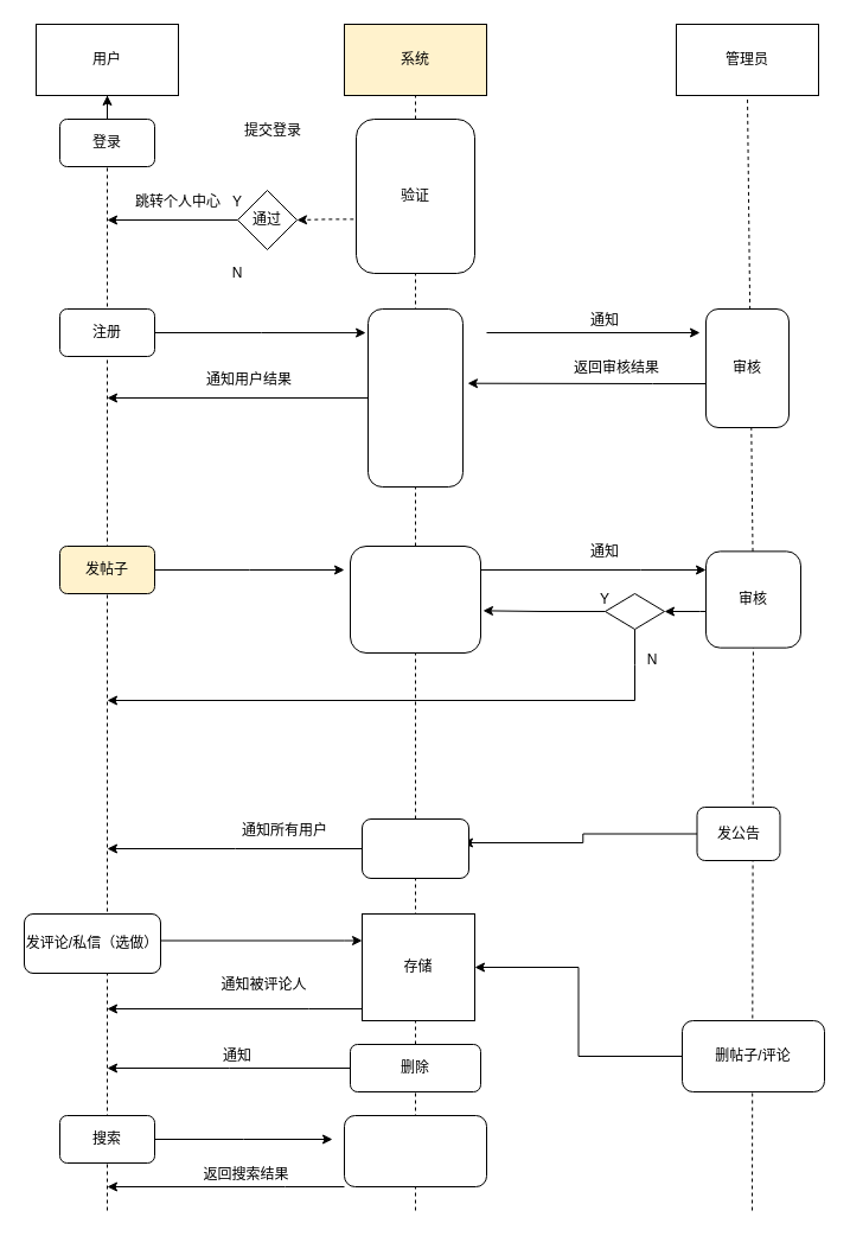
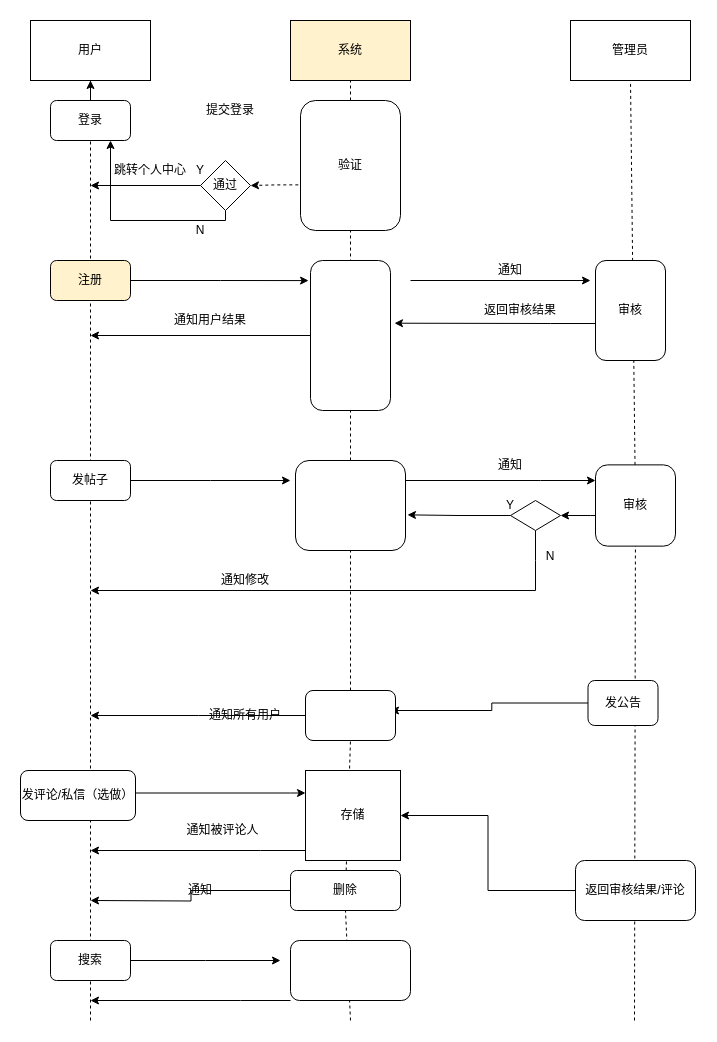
  <mxCell id="0" />
  <mxCell id="1" parent="0" />
  <mxCell id="2" value="用户" style="rounded=0;whiteSpace=wrap;html=1;" vertex="1" parent="1"><mxGeometry x="30" y="20" width="120" height="60" as="geometry" /></mxCell>
  <mxCell id="3" value="管理员" style="rounded=0;whiteSpace=wrap;html=1;" vertex="1" parent="1"><mxGeometry x="570" y="20" width="120" height="60" as="geometry" /></mxCell>
  <mxCell id="4" value="系统" style="rounded=0;whiteSpace=wrap;html=1;fillColor=#fff2cc;" vertex="1" parent="1"><mxGeometry x="290" y="20" width="120" height="60" as="geometry" /></mxCell>
  <mxCell id="5" value="" style="endArrow=none;dashed=1;html=1;startArrow=none;" edge="1" parent="1" source="9"><mxGeometry width="50" height="50" relative="1" as="geometry"><mxPoint x="90" y="781.667" as="sourcePoint" /><mxPoint x="90" y="80" as="targetPoint" /></mxGeometry></mxCell>
  <mxCell id="6" value="" style="endArrow=none;dashed=1;html=1;entryX=0.5;entryY=1;entryDx=0;entryDy=0;startArrow=none;" edge="1" parent="1" source="33" target="4"><mxGeometry width="50" height="50" relative="1" as="geometry"><mxPoint x="350" y="770" as="sourcePoint" /><mxPoint x="350" y="80" as="targetPoint" /></mxGeometry></mxCell>
  <mxCell id="7" value="" style="endArrow=none;dashed=1;html=1;startArrow=none;" edge="1" parent="1" source="36"><mxGeometry width="50" height="50" relative="1" as="geometry"><mxPoint x="630" y="770" as="sourcePoint" /><mxPoint x="630" y="80" as="targetPoint" /></mxGeometry></mxCell>
  <mxCell id="8" style="edgeStyle=orthogonalEdgeStyle;rounded=0;orthogonalLoop=1;jettySize=auto;html=1;" edge="1" parent="1" source="9" target="2"><mxGeometry relative="1" as="geometry" /></mxCell>
  <mxCell id="9" value="登录" style="rounded=1;whiteSpace=wrap;html=1;" vertex="1" parent="1"><mxGeometry x="50" y="100" width="80" height="40" as="geometry" /></mxCell>
  <mxCell id="10" value="" style="endArrow=none;dashed=1;html=1;" edge="1" parent="1" target="9"><mxGeometry width="50" height="50" relative="1" as="geometry"><mxPoint x="90" y="1020" as="sourcePoint" /><mxPoint x="90" y="80" as="targetPoint" /></mxGeometry></mxCell>
  <mxCell id="11" style="edgeStyle=orthogonalEdgeStyle;rounded=0;orthogonalLoop=1;jettySize=auto;html=1;entryX=1;entryY=0.5;entryDx=0;entryDy=0;exitX=-0.022;exitY=0.649;exitDx=0;exitDy=0;exitPerimeter=0;dashed=1;" edge="1" parent="1" source="12" target="16"><mxGeometry relative="1" as="geometry" /></mxCell>
  <mxCell id="12" value="验证" style="rounded=1;whiteSpace=wrap;html=1;" vertex="1" parent="1"><mxGeometry x="300" y="100" width="100" height="130" as="geometry" /></mxCell>
  <mxCell id="13" value="提交登录" style="text;html=1;strokeColor=none;fillColor=none;align=center;verticalAlign=middle;whiteSpace=wrap;rounded=0;" vertex="1" parent="1"><mxGeometry x="200" y="100" width="60" height="20" as="geometry" /></mxCell>
  <mxCell id="14" style="edgeStyle=orthogonalEdgeStyle;rounded=0;orthogonalLoop=1;jettySize=auto;html=1;" edge="1" parent="1" source="16"><mxGeometry relative="1" as="geometry"><mxPoint x="90" y="185" as="targetPoint" /></mxGeometry></mxCell>
+ <mxCell id="15" style="edgeStyle=orthogonalEdgeStyle;rounded=0;orthogonalLoop=1;jettySize=auto;html=1;entryX=0.75;entryY=1;entryDx=0;entryDy=0;" edge="1" parent="1" source="16" target="9"><mxGeometry relative="1" as="geometry"><mxPoint x="90" y="220" as="targetPoint" /><Array as="points"><mxPoint x="225" y="220" /><mxPoint x="110" y="220" /></Array></mxGeometry></mxCell>
  <mxCell id="16" value="通过" style="rhombus;whiteSpace=wrap;html=1;" vertex="1" parent="1"><mxGeometry x="200" y="160" width="50" height="50" as="geometry" /></mxCell>
  <mxCell id="17" value="跳转个人中心" style="text;html=1;strokeColor=none;fillColor=none;align=center;verticalAlign=middle;whiteSpace=wrap;rounded=0;" vertex="1" parent="1"><mxGeometry x="110" y="160" width="80" height="20" as="geometry" /></mxCell>
  <mxCell id="18" value="Y" style="text;html=1;strokeColor=none;fillColor=none;align=center;verticalAlign=middle;whiteSpace=wrap;rounded=0;" vertex="1" parent="1"><mxGeometry x="180" y="160" width="40" height="20" as="geometry" /></mxCell>
  <mxCell id="19" value="N" style="text;html=1;strokeColor=none;fillColor=none;align=center;verticalAlign=middle;whiteSpace=wrap;rounded=0;" vertex="1" parent="1"><mxGeometry x="180" y="220" width="40" height="20" as="geometry" /></mxCell>
  <mxCell id="20" style="edgeStyle=orthogonalEdgeStyle;rounded=0;orthogonalLoop=1;jettySize=auto;html=1;entryX=-0.024;entryY=0.134;entryDx=0;entryDy=0;entryPerimeter=0;" edge="1" parent="1" source="21" target="24"><mxGeometry relative="1" as="geometry" /></mxCell>
- <mxCell id="21" value="注册" style="rounded=1;whiteSpace=wrap;html=1;" vertex="1" parent="1"><mxGeometry x="50" y="260" width="80" height="40" as="geometry" /></mxCell>
+ <mxCell id="21" value="注册" style="rounded=1;whiteSpace=wrap;html=1;fillColor=#fff2cc;" vertex="1" parent="1"><mxGeometry x="50" y="260" width="80" height="40" as="geometry" /></mxCell>
  <mxCell id="22" style="edgeStyle=orthogonalEdgeStyle;rounded=0;orthogonalLoop=1;jettySize=auto;html=1;" edge="1" parent="1"><mxGeometry relative="1" as="geometry"><mxPoint x="590" y="280" as="targetPoint" /><mxPoint x="410" y="280" as="sourcePoint" /></mxGeometry></mxCell>
  <mxCell id="23" style="edgeStyle=orthogonalEdgeStyle;rounded=0;orthogonalLoop=1;jettySize=auto;html=1;" edge="1" parent="1" source="24"><mxGeometry relative="1" as="geometry"><mxPoint x="90" y="335" as="targetPoint" /></mxGeometry></mxCell>
  <mxCell id="24" value="" style="rounded=1;whiteSpace=wrap;html=1;" vertex="1" parent="1"><mxGeometry x="310" y="260" width="80" height="150" as="geometry" /></mxCell>
  <mxCell id="25" value="通知" style="text;html=1;strokeColor=none;fillColor=none;align=center;verticalAlign=middle;whiteSpace=wrap;rounded=0;" vertex="1" parent="1"><mxGeometry x="490" y="260" width="40" height="20" as="geometry" /></mxCell>
  <mxCell id="26" style="edgeStyle=orthogonalEdgeStyle;rounded=0;orthogonalLoop=1;jettySize=auto;html=1;entryX=1.05;entryY=0.418;entryDx=0;entryDy=0;entryPerimeter=0;" edge="1" parent="1" source="27" target="24"><mxGeometry relative="1" as="geometry"><Array as="points"><mxPoint x="550" y="323" /><mxPoint x="550" y="323" /></Array></mxGeometry></mxCell>
  <mxCell id="27" value="审核" style="rounded=1;whiteSpace=wrap;html=1;" vertex="1" parent="1"><mxGeometry x="595" y="260" width="70" height="100" as="geometry" /></mxCell>
  <mxCell id="28" value="返回审核结果" style="text;html=1;strokeColor=none;fillColor=none;align=center;verticalAlign=middle;whiteSpace=wrap;rounded=0;" vertex="1" parent="1"><mxGeometry x="480" y="300" width="80" height="20" as="geometry" /></mxCell>
  <mxCell id="29" value="通知用户结果" style="text;html=1;strokeColor=none;fillColor=none;align=center;verticalAlign=middle;whiteSpace=wrap;rounded=0;" vertex="1" parent="1"><mxGeometry x="170" y="310" width="80" height="20" as="geometry" /></mxCell>
  <mxCell id="30" style="edgeStyle=orthogonalEdgeStyle;rounded=0;orthogonalLoop=1;jettySize=auto;html=1;" edge="1" parent="1" source="31"><mxGeometry relative="1" as="geometry"><mxPoint x="290" y="480" as="targetPoint" /></mxGeometry></mxCell>
- <mxCell id="31" value="发帖子" style="rounded=1;whiteSpace=wrap;html=1;fillColor=#fff2cc;" vertex="1" parent="1"><mxGeometry x="50" y="460" width="80" height="40" as="geometry" /></mxCell>
+ <mxCell id="31" value="发帖子" style="rounded=1;whiteSpace=wrap;html=1;" vertex="1" parent="1"><mxGeometry x="50" y="460" width="80" height="40" as="geometry" /></mxCell>
  <mxCell id="32" style="edgeStyle=orthogonalEdgeStyle;rounded=0;orthogonalLoop=1;jettySize=auto;html=1;" edge="1" parent="1" source="33" target="36"><mxGeometry relative="1" as="geometry"><Array as="points"><mxPoint x="540" y="480" /><mxPoint x="540" y="480" /></Array></mxGeometry></mxCell>
  <mxCell id="33" value="" style="rounded=1;whiteSpace=wrap;html=1;" vertex="1" parent="1"><mxGeometry x="295" y="460" width="110" height="90" as="geometry" /></mxCell>
  <mxCell id="34" value="" style="endArrow=none;dashed=1;html=1;entryX=0.5;entryY=1;entryDx=0;entryDy=0;startArrow=none;" edge="1" parent="1" source="48" target="33"><mxGeometry width="50" height="50" relative="1" as="geometry"><mxPoint x="350" y="1020" as="sourcePoint" /><mxPoint x="350" y="80" as="targetPoint" /></mxGeometry></mxCell>
  <mxCell id="35" style="edgeStyle=orthogonalEdgeStyle;rounded=0;orthogonalLoop=1;jettySize=auto;html=1;entryX=1;entryY=0.5;entryDx=0;entryDy=0;" edge="1" parent="1" source="36" target="41"><mxGeometry relative="1" as="geometry"><Array as="points"><mxPoint x="590" y="515" /><mxPoint x="590" y="515" /></Array></mxGeometry></mxCell>
  <mxCell id="36" value="审核" style="rounded=1;whiteSpace=wrap;html=1;" vertex="1" parent="1"><mxGeometry x="595" y="464.38" width="80" height="81.25" as="geometry" /></mxCell>
  <mxCell id="37" value="" style="endArrow=none;dashed=1;html=1;" edge="1" parent="1" target="36"><mxGeometry width="50" height="50" relative="1" as="geometry"><mxPoint x="634" y="1020" as="sourcePoint" /><mxPoint x="630" y="80" as="targetPoint" /></mxGeometry></mxCell>
  <mxCell id="38" value="通知" style="text;html=1;strokeColor=none;fillColor=none;align=center;verticalAlign=middle;whiteSpace=wrap;rounded=0;" vertex="1" parent="1"><mxGeometry x="490" y="455" width="40" height="20" as="geometry" /></mxCell>
  <mxCell id="39" style="edgeStyle=orthogonalEdgeStyle;rounded=0;orthogonalLoop=1;jettySize=auto;html=1;entryX=1.018;entryY=0.604;entryDx=0;entryDy=0;entryPerimeter=0;" edge="1" parent="1" source="41" target="33"><mxGeometry relative="1" as="geometry" /></mxCell>
  <mxCell id="40" style="edgeStyle=orthogonalEdgeStyle;rounded=0;orthogonalLoop=1;jettySize=auto;html=1;" edge="1" parent="1" source="41"><mxGeometry relative="1" as="geometry"><mxPoint x="90" y="590" as="targetPoint" /><Array as="points"><mxPoint x="535" y="560" /><mxPoint x="535" y="560" /></Array></mxGeometry></mxCell>
  <mxCell id="41" value="" style="rhombus;whiteSpace=wrap;html=1;" vertex="1" parent="1"><mxGeometry x="510" y="500" width="50" height="30" as="geometry" /></mxCell>
  <mxCell id="42" value="Y" style="text;html=1;strokeColor=none;fillColor=none;align=center;verticalAlign=middle;whiteSpace=wrap;rounded=0;" vertex="1" parent="1"><mxGeometry x="490" y="495" width="40" height="20" as="geometry" /></mxCell>
+ <mxCell id="43" value="通知修改" style="text;html=1;strokeColor=none;fillColor=none;align=center;verticalAlign=middle;whiteSpace=wrap;rounded=0;" vertex="1" parent="1"><mxGeometry x="210" y="570" width="70" height="20" as="geometry" /></mxCell>
  <mxCell id="44" value="N" style="text;html=1;strokeColor=none;fillColor=none;align=center;verticalAlign=middle;whiteSpace=wrap;rounded=0;" vertex="1" parent="1"><mxGeometry x="530" y="545.63" width="40" height="20" as="geometry" /></mxCell>
  <mxCell id="45" style="edgeStyle=orthogonalEdgeStyle;rounded=0;orthogonalLoop=1;jettySize=auto;html=1;entryX=0.944;entryY=0.4;entryDx=0;entryDy=0;entryPerimeter=0;" edge="1" parent="1" source="46" target="48"><mxGeometry relative="1" as="geometry" /></mxCell>
  <mxCell id="46" value="发公告" style="rounded=1;whiteSpace=wrap;html=1;" vertex="1" parent="1"><mxGeometry x="587.5" y="680" width="70" height="45" as="geometry" /></mxCell>
  <mxCell id="47" style="edgeStyle=orthogonalEdgeStyle;rounded=0;orthogonalLoop=1;jettySize=auto;html=1;" edge="1" parent="1" source="48"><mxGeometry relative="1" as="geometry"><mxPoint x="90" y="715" as="targetPoint" /></mxGeometry></mxCell>
  <mxCell id="48" value="" style="rounded=1;whiteSpace=wrap;html=1;" vertex="1" parent="1"><mxGeometry x="305" y="690" width="90" height="50" as="geometry" /></mxCell>
  <mxCell id="49" value="" style="endArrow=none;dashed=1;html=1;entryX=0.5;entryY=1;entryDx=0;entryDy=0;startArrow=none;" edge="1" parent="1" source="58" target="48"><mxGeometry width="50" height="50" relative="1" as="geometry"><mxPoint x="350" y="1020" as="sourcePoint" /><mxPoint x="350" y="550" as="targetPoint" /></mxGeometry></mxCell>
- <mxCell id="50" value="通知所有用户" style="text;html=1;strokeColor=none;fillColor=none;align=center;verticalAlign=middle;whiteSpace=wrap;rounded=0;" vertex="1" parent="1"><mxGeometry x="200" y="690" width="80" height="20" as="geometry" /></mxCell>
+ <mxCell id="50" value="通知所有用户" style="text;html=1;strokeColor=none;fillColor=none;align=center;verticalAlign=middle;whiteSpace=wrap;rounded=0;" vertex="1" parent="1"><mxGeometry x="205" y="705" width="80" height="20" as="geometry" /></mxCell>
  <mxCell id="51" style="edgeStyle=orthogonalEdgeStyle;rounded=0;orthogonalLoop=1;jettySize=auto;html=1;entryX=0;entryY=0.25;entryDx=0;entryDy=0;" edge="1" parent="1" source="52" target="54"><mxGeometry relative="1" as="geometry"><Array as="points"><mxPoint x="290" y="793" /></Array></mxGeometry></mxCell>
  <mxCell id="52" value="发评论/私信（选做）" style="rounded=1;whiteSpace=wrap;html=1;" vertex="1" parent="1"><mxGeometry x="20" y="770" width="115" height="50" as="geometry" /></mxCell>
  <mxCell id="53" style="edgeStyle=orthogonalEdgeStyle;rounded=0;orthogonalLoop=1;jettySize=auto;html=1;" edge="1" parent="1" source="54"><mxGeometry relative="1" as="geometry"><mxPoint x="90" y="850" as="targetPoint" /><Array as="points"><mxPoint x="260" y="850" /><mxPoint x="260" y="850" /></Array></mxGeometry></mxCell>
  <mxCell id="54" value="存储" style="whiteSpace=wrap;html=1;rounded=0;" vertex="1" parent="1"><mxGeometry x="305" y="770" width="95" height="90" as="geometry" /></mxCell>
  <mxCell id="55" style="edgeStyle=orthogonalEdgeStyle;rounded=0;orthogonalLoop=1;jettySize=auto;html=1;" edge="1" parent="1" source="56" target="54"><mxGeometry relative="1" as="geometry" /></mxCell>
- <mxCell id="56" value="删帖子/评论" style="rounded=1;whiteSpace=wrap;html=1;" vertex="1" parent="1"><mxGeometry x="575" y="860" width="120" height="60" as="geometry" /></mxCell>
+ <mxCell id="56" value="返回审核结果/评论" style="rounded=1;whiteSpace=wrap;html=1;" vertex="1" parent="1"><mxGeometry x="575" y="860" width="120" height="60" as="geometry" /></mxCell>
  <mxCell id="57" style="edgeStyle=orthogonalEdgeStyle;rounded=0;orthogonalLoop=1;jettySize=auto;html=1;" edge="1" parent="1" source="58"><mxGeometry relative="1" as="geometry"><mxPoint x="90" y="900" as="targetPoint" /></mxGeometry></mxCell>
- <mxCell id="58" value="删除" style="rounded=1;whiteSpace=wrap;html=1;" vertex="1" parent="1"><mxGeometry x="295" y="880" width="110" height="40" as="geometry" /></mxCell>
+ <mxCell id="58" value="删除" style="rounded=1;whiteSpace=wrap;html=1;" vertex="1" parent="1"><mxGeometry x="290" y="870" width="110" height="40" as="geometry" /></mxCell>
  <mxCell id="59" value="" style="endArrow=none;dashed=1;html=1;entryX=0.5;entryY=1;entryDx=0;entryDy=0;" edge="1" parent="1" target="58"><mxGeometry width="50" height="50" relative="1" as="geometry"><mxPoint x="350" y="1020" as="sourcePoint" /><mxPoint x="350" y="740" as="targetPoint" /></mxGeometry></mxCell>
  <mxCell id="60" value="通知" style="text;html=1;strokeColor=none;fillColor=none;align=center;verticalAlign=middle;whiteSpace=wrap;rounded=0;" vertex="1" parent="1"><mxGeometry x="180" y="880" width="40" height="20" as="geometry" /></mxCell>
  <mxCell id="61" value="通知被评论人" style="text;html=1;strokeColor=none;fillColor=none;align=center;verticalAlign=middle;whiteSpace=wrap;rounded=0;" vertex="1" parent="1"><mxGeometry x="185" y="820" width="75" height="20" as="geometry" /></mxCell>
  <mxCell id="62" style="edgeStyle=orthogonalEdgeStyle;rounded=0;orthogonalLoop=1;jettySize=auto;html=1;" edge="1" parent="1" source="63"><mxGeometry relative="1" as="geometry"><mxPoint x="280" y="960" as="targetPoint" /></mxGeometry></mxCell>
  <mxCell id="63" value="搜索" style="rounded=1;whiteSpace=wrap;html=1;" vertex="1" parent="1"><mxGeometry x="50" y="940" width="80" height="40" as="geometry" /></mxCell>
  <mxCell id="64" style="edgeStyle=orthogonalEdgeStyle;rounded=0;orthogonalLoop=1;jettySize=auto;html=1;" edge="1" parent="1" source="65"><mxGeometry relative="1" as="geometry"><mxPoint x="90" y="1000" as="targetPoint" /><Array as="points"><mxPoint x="240" y="1000" /><mxPoint x="240" y="1000" /></Array></mxGeometry></mxCell>
  <mxCell id="65" value="" style="rounded=1;whiteSpace=wrap;html=1;" vertex="1" parent="1"><mxGeometry x="290" y="940" width="120" height="60" as="geometry" /></mxCell>
- <mxCell id="66" value="返回搜索结果" style="text;html=1;strokeColor=none;fillColor=none;align=center;verticalAlign=middle;whiteSpace=wrap;rounded=0;" vertex="1" parent="1"><mxGeometry x="170" y="980" width="75" height="20" as="geometry" /></mxCell>
